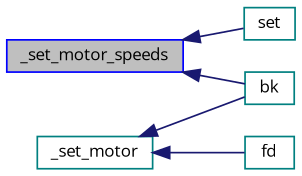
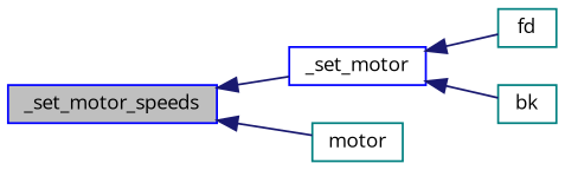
  digraph {
    fontname="Open Sans"
    rankdir=LR
    node [color=teal fillcolor=white fontname="Open Sans" fontsize=10 shape=record style=filled]
    edge [color=midnightblue dir=back fontname="Open Sans" fontsize=10 labelfontname=Helvetica labelfontsize=10 style=solid]
    n1 [color=blue fillcolor=grey75 fontcolor=black height=0.2 label=_set_motor_speeds width=0.4]
-   n2 [height=0.2 label=_set_motor width=0.4]
-   n3 [height=0.2 label=set width=0.4]
+   n2 [color=blue height=0.2 label=_set_motor width=0.4]
+   n3 [height=0.2 label=motor width=0.4]
    n4 [height=0.2 label=fd width=0.4]
    n5 [height=0.2 label=bk width=0.4]
-   n1 -> n5
+   n1 -> n2
    n1 -> n3
    n2 -> n4
    n2 -> n5
  }
